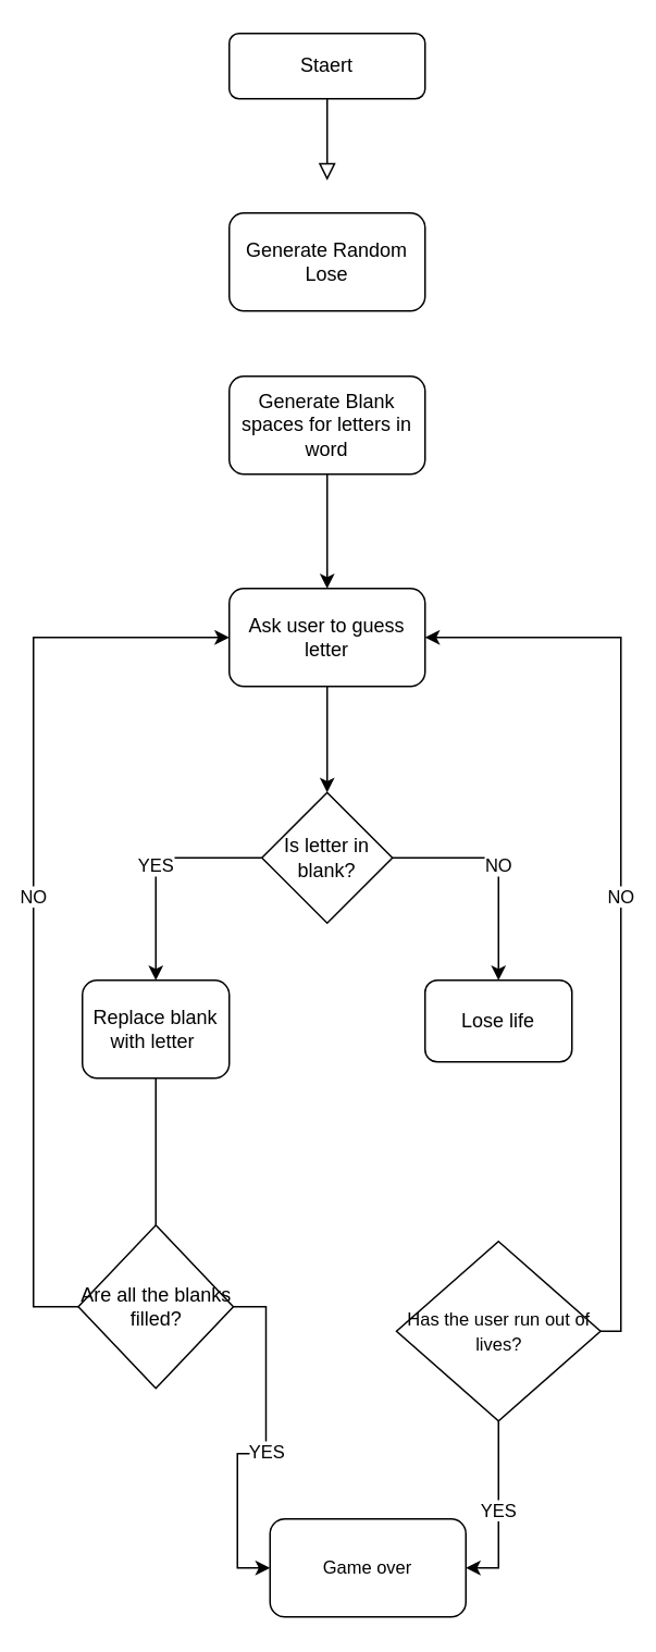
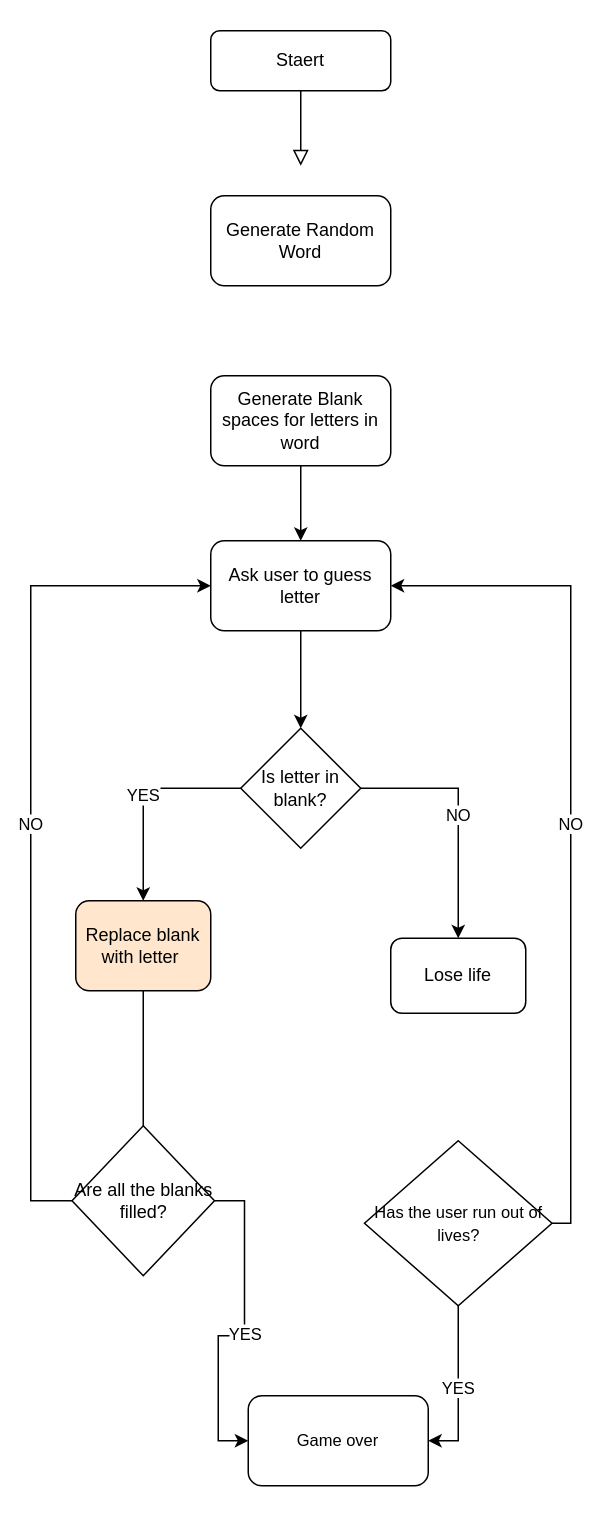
  <mxCell id="0" />
  <mxCell id="1" parent="0" />
  <mxCell id="2" value="" style="rounded=0;html=1;jettySize=auto;orthogonalLoop=1;fontSize=11;endArrow=block;endFill=0;endSize=8;strokeWidth=1;shadow=0;labelBackgroundColor=none;edgeStyle=orthogonalEdgeStyle;" parent="1" source="3" edge="1"><mxGeometry relative="1" as="geometry"><mxPoint x="200" y="110" as="targetPoint" /></mxGeometry></mxCell>
  <mxCell id="3" value="Staert" style="rounded=1;whiteSpace=wrap;html=1;fontSize=12;glass=0;strokeWidth=1;shadow=0;" parent="1" vertex="1"><mxGeometry x="140" y="20" width="120" height="40" as="geometry" /></mxCell>
- <mxCell id="4" value="Generate Random Lose" style="rounded=1;whiteSpace=wrap;html=1;" vertex="1" parent="1"><mxGeometry x="140" y="130" width="120" height="60" as="geometry" /></mxCell>
+ <mxCell id="4" value="Generate Random Word" style="rounded=1;whiteSpace=wrap;html=1;" vertex="1" parent="1"><mxGeometry x="140" y="130" width="120" height="60" as="geometry" /></mxCell>
  <mxCell id="5" value="" style="edgeStyle=orthogonalEdgeStyle;rounded=0;orthogonalLoop=1;jettySize=auto;html=1;" edge="1" parent="1" source="6" target="8"><mxGeometry relative="1" as="geometry" /></mxCell>
- <mxCell id="6" value="Generate Blank spaces for letters in word" style="rounded=1;whiteSpace=wrap;html=1;" vertex="1" parent="1"><mxGeometry x="140" y="230" width="120" height="60" as="geometry" /></mxCell>
+ <mxCell id="6" value="Generate Blank spaces for letters in word" style="rounded=1;whiteSpace=wrap;html=1;" vertex="1" parent="1"><mxGeometry x="140" y="250" width="120" height="60" as="geometry" /></mxCell>
  <mxCell id="7" value="" style="edgeStyle=orthogonalEdgeStyle;rounded=0;orthogonalLoop=1;jettySize=auto;html=1;" edge="1" parent="1" source="8" target="10"><mxGeometry relative="1" as="geometry" /></mxCell>
  <mxCell id="8" value="Ask user to guess letter" style="rounded=1;whiteSpace=wrap;html=1;" vertex="1" parent="1"><mxGeometry x="140" y="360" width="120" height="60" as="geometry" /></mxCell>
  <mxCell id="9" value="YES" style="edgeStyle=orthogonalEdgeStyle;rounded=0;orthogonalLoop=1;jettySize=auto;html=1;exitX=0;exitY=0.5;exitDx=0;exitDy=0;entryX=0.5;entryY=0;entryDx=0;entryDy=0;" edge="1" parent="1" source="10" target="12"><mxGeometry relative="1" as="geometry" /></mxCell>
  <mxCell id="10" value="Is letter in blank?" style="rhombus;whiteSpace=wrap;html=1;" vertex="1" parent="1"><mxGeometry x="160" y="485" width="80" height="80" as="geometry" /></mxCell>
  <mxCell id="11" style="edgeStyle=orthogonalEdgeStyle;rounded=0;orthogonalLoop=1;jettySize=auto;html=1;entryX=0.5;entryY=0;entryDx=0;entryDy=0;fontSize=11;endArrow=none;" edge="1" parent="1" source="12" target="17"><mxGeometry relative="1" as="geometry" /></mxCell>
- <mxCell id="12" value="Replace blank with letter&amp;nbsp;" style="rounded=1;whiteSpace=wrap;html=1;" vertex="1" parent="1"><mxGeometry x="50" y="600" width="90" height="60" as="geometry" /></mxCell>
- <mxCell id="13" value="Lose life" style="rounded=1;whiteSpace=wrap;html=1;" vertex="1" parent="1"><mxGeometry x="260" y="600" width="90" height="50" as="geometry" /></mxCell>
+ <mxCell id="12" value="Replace blank with letter&amp;nbsp;" style="rounded=1;whiteSpace=wrap;html=1;fillColor=#ffe6cc;" vertex="1" parent="1"><mxGeometry x="50" y="600" width="90" height="60" as="geometry" /></mxCell>
+ <mxCell id="13" value="Lose life" style="rounded=1;whiteSpace=wrap;html=1;" vertex="1" parent="1"><mxGeometry x="260" y="625" width="90" height="50" as="geometry" /></mxCell>
  <mxCell id="14" value="NO" style="endArrow=classic;html=1;rounded=0;entryX=0.5;entryY=0;entryDx=0;entryDy=0;exitX=1;exitY=0.5;exitDx=0;exitDy=0;" edge="1" parent="1" source="10" target="13"><mxGeometry width="50" height="50" relative="1" as="geometry"><mxPoint x="150" y="500" as="sourcePoint" /><mxPoint x="320" y="510" as="targetPoint" /><Array as="points"><mxPoint x="305" y="525" /></Array></mxGeometry></mxCell>
  <mxCell id="15" value="NO" style="edgeStyle=orthogonalEdgeStyle;rounded=0;orthogonalLoop=1;jettySize=auto;html=1;entryX=0;entryY=0.5;entryDx=0;entryDy=0;fontSize=11;" edge="1" parent="1" source="17" target="8"><mxGeometry relative="1" as="geometry"><Array as="points"><mxPoint x="20" y="800" /><mxPoint x="20" y="390" /></Array></mxGeometry></mxCell>
  <mxCell id="16" value="YES" style="edgeStyle=orthogonalEdgeStyle;rounded=0;orthogonalLoop=1;jettySize=auto;html=1;entryX=0;entryY=0.5;entryDx=0;entryDy=0;fontSize=11;" edge="1" parent="1" source="17" target="21"><mxGeometry relative="1" as="geometry" /></mxCell>
  <mxCell id="17" value="Are all the blanks filled?" style="rhombus;whiteSpace=wrap;html=1;" vertex="1" parent="1"><mxGeometry x="47.5" y="750" width="95" height="100" as="geometry" /></mxCell>
  <mxCell id="18" value="NO" style="edgeStyle=orthogonalEdgeStyle;rounded=0;orthogonalLoop=1;jettySize=auto;html=1;entryX=1;entryY=0.5;entryDx=0;entryDy=0;fontSize=11;" edge="1" parent="1" source="20" target="8"><mxGeometry relative="1" as="geometry"><Array as="points"><mxPoint x="380" y="815" /><mxPoint x="380" y="390" /></Array></mxGeometry></mxCell>
  <mxCell id="19" value="YES" style="edgeStyle=orthogonalEdgeStyle;rounded=0;orthogonalLoop=1;jettySize=auto;html=1;entryX=1;entryY=0.5;entryDx=0;entryDy=0;fontSize=11;" edge="1" parent="1" source="20" target="21"><mxGeometry relative="1" as="geometry" /></mxCell>
  <mxCell id="20" value="&lt;font style=&quot;font-size: 11px;&quot;&gt;Has the user run out of lives?&lt;/font&gt;" style="rhombus;whiteSpace=wrap;html=1;" vertex="1" parent="1"><mxGeometry x="242.5" y="760" width="125" height="110" as="geometry" /></mxCell>
  <mxCell id="21" value="Game over" style="rounded=1;whiteSpace=wrap;html=1;fontSize=11;" vertex="1" parent="1"><mxGeometry x="165" y="930" width="120" height="60" as="geometry" /></mxCell>
